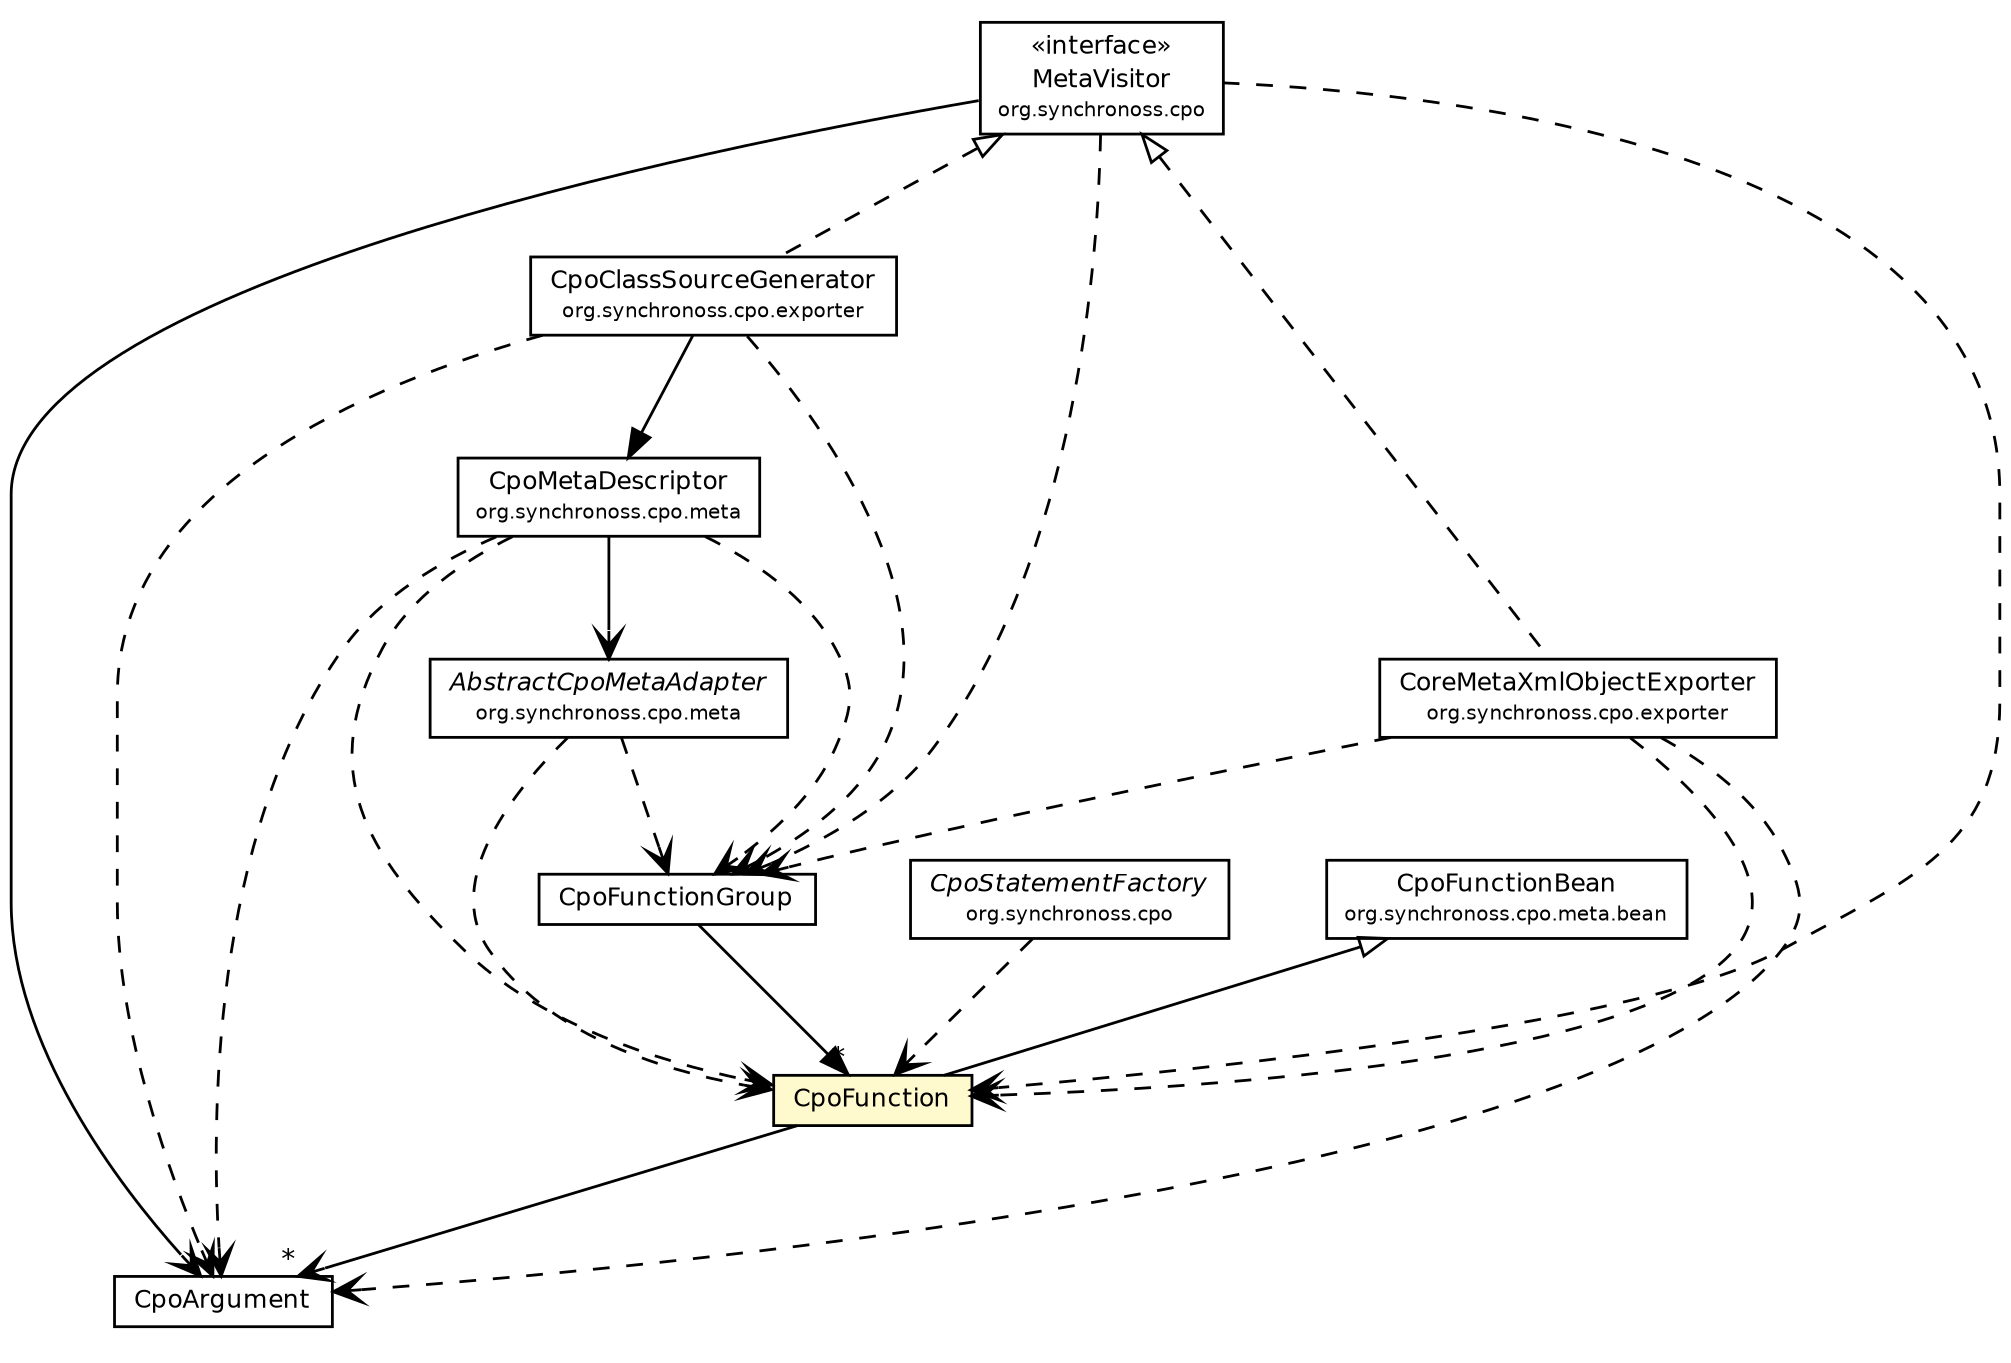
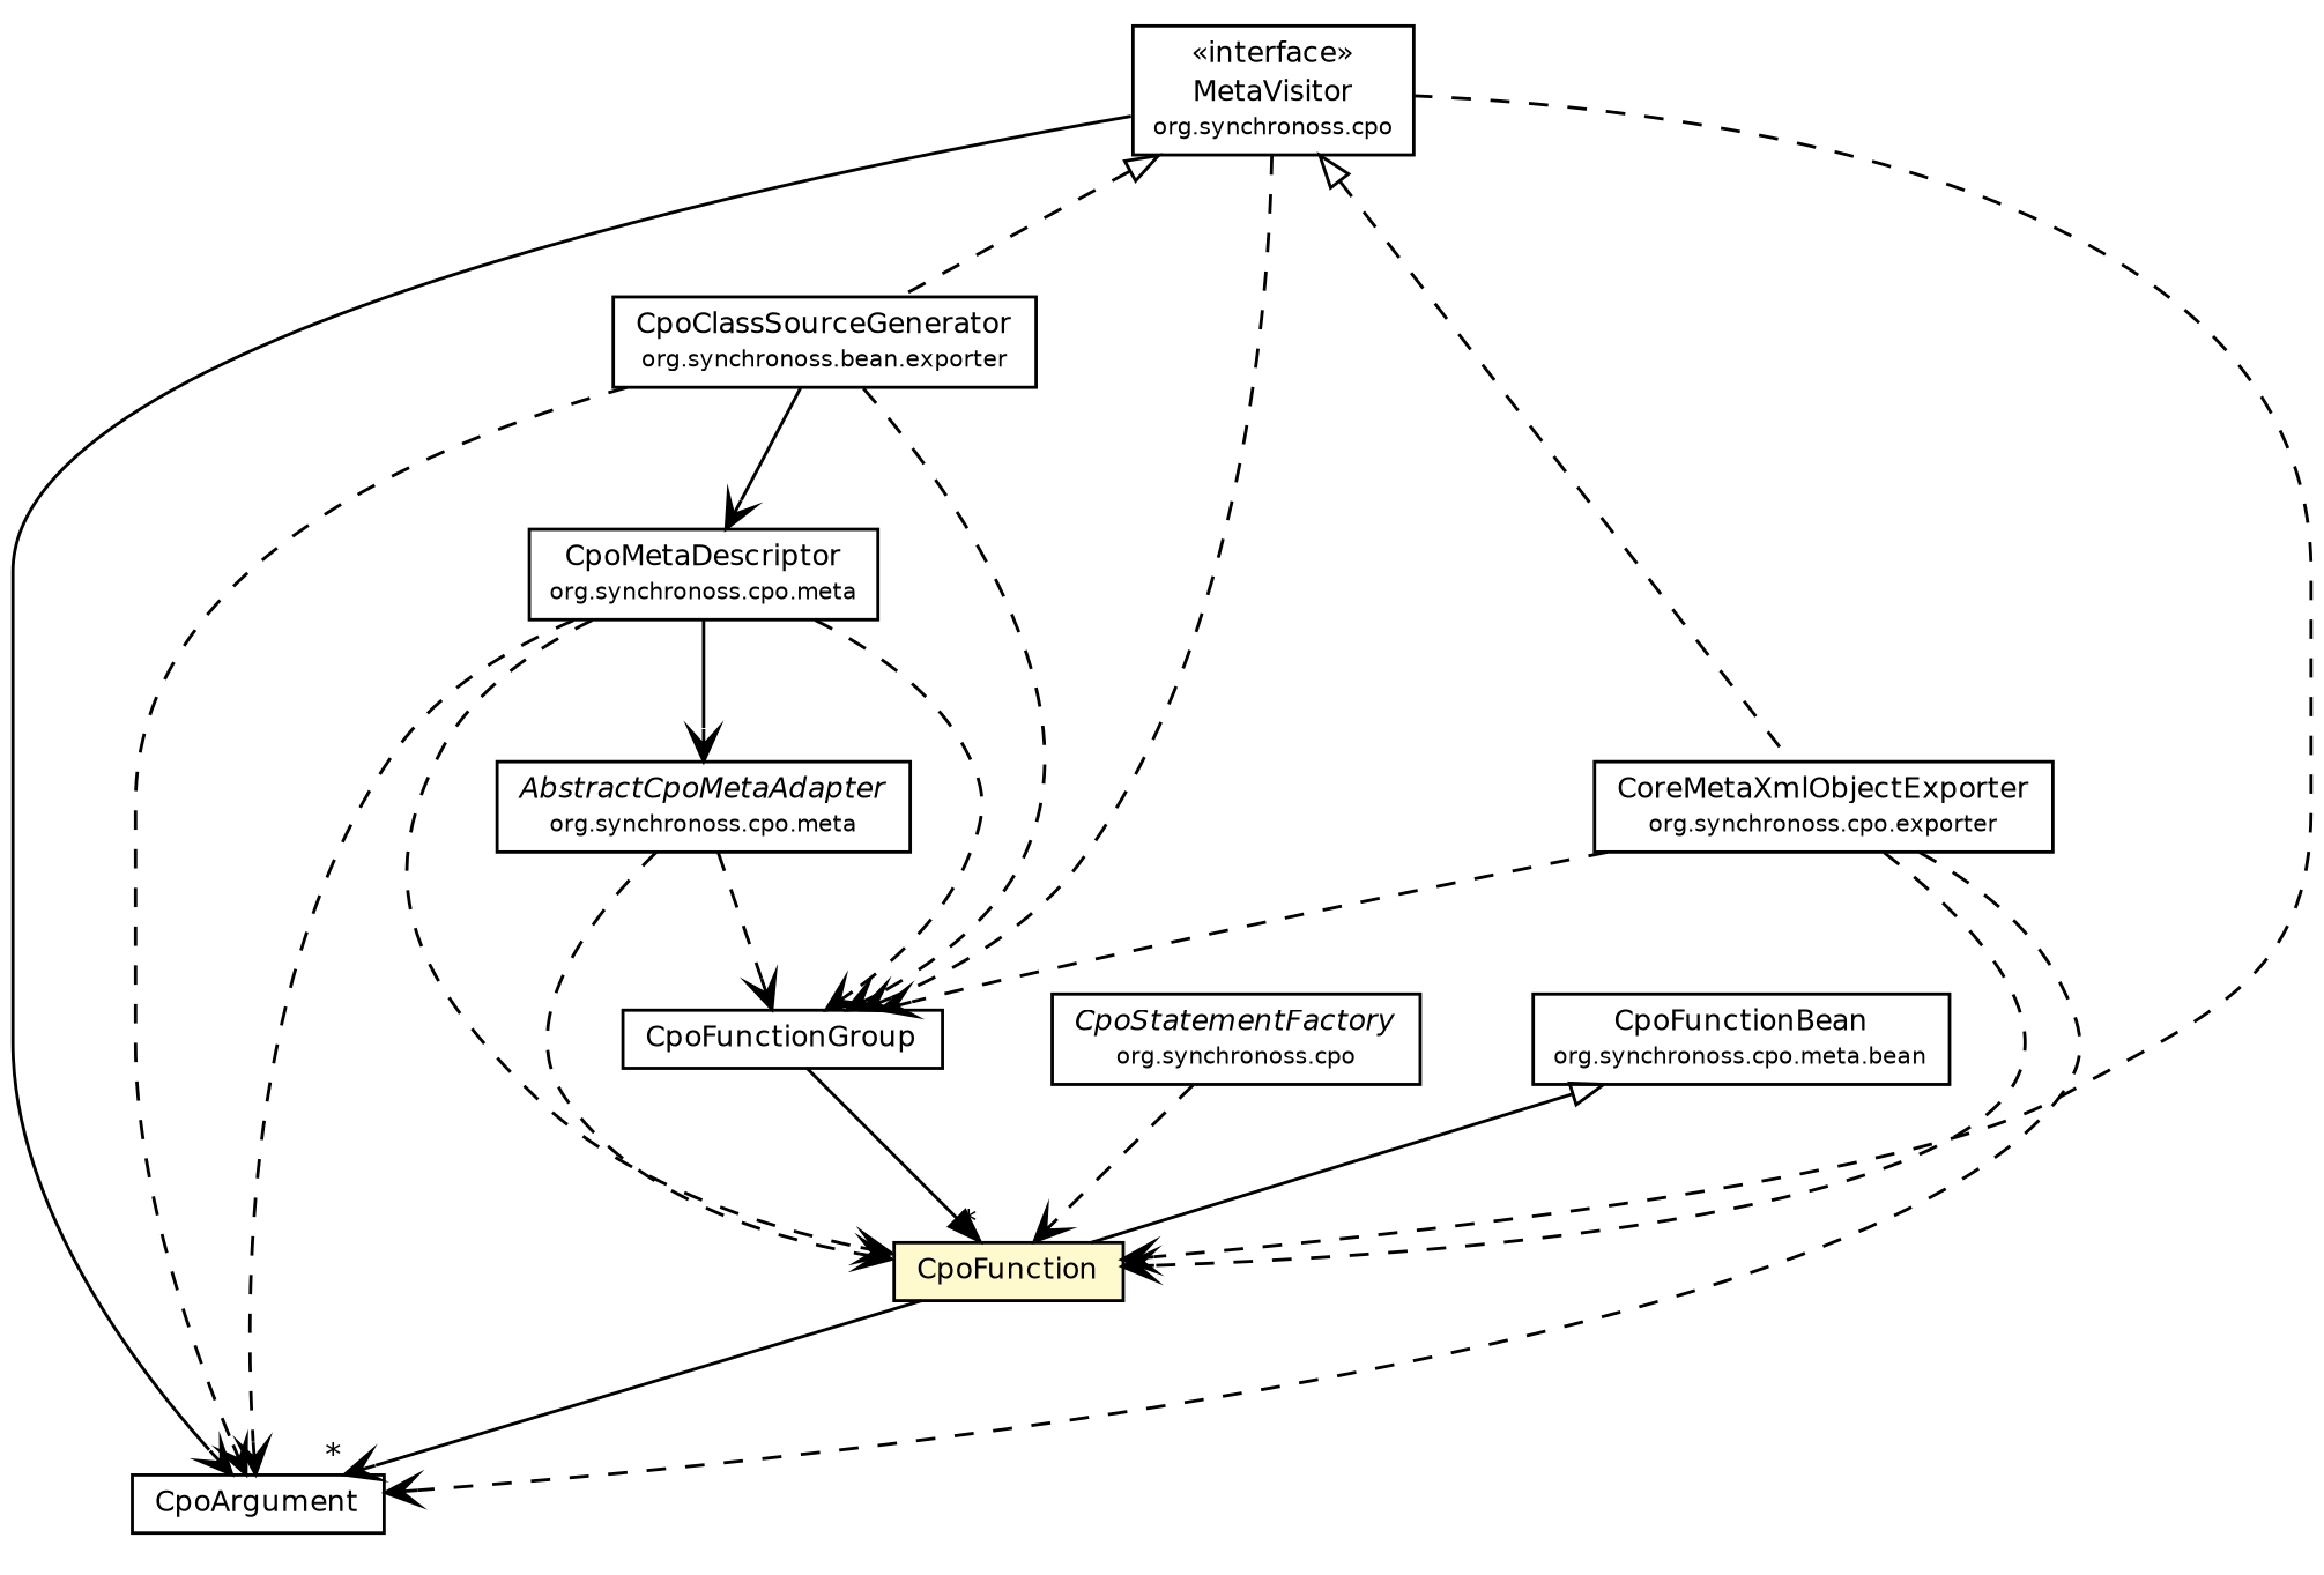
  digraph {
    node [fontcolor=black fontname=Helvetica fontsize=9.0 shape=plaintext]
    edge [fontname=Helvetica fontsize=10.0 headport=p labelfontname=Helvetica labelfontsize=10 style=dashed tailport=p arrowhead=open color=black fontcolor=black]
    n1 [label=<<table border="0" cellborder="1" cellspacing="0" cellpadding="2" port="p" href="../../MetaVisitor.html"> 		<tr><td><table border="0" cellspacing="0" cellpadding="1"> 			<tr><td> &laquo;interface&raquo; </td></tr> 			<tr><td> MetaVisitor </td></tr> 			<tr><td><font point-size="7.0"> org.synchronoss.cpo </font></td></tr> 		</table></td></tr> 		</table>>]
-   n2 [label=<<table border="0" cellborder="1" cellspacing="0" cellpadding="2" port="p" href="../../exporter/CpoClassSourceGenerator.html"> 		<tr><td><table border="0" cellspacing="0" cellpadding="1"> 			<tr><td> CpoClassSourceGenerator </td></tr> 			<tr><td><font point-size="7.0"> org.synchronoss.cpo.exporter </font></td></tr> 		</table></td></tr> 		</table>>]
+   n2 [label=<<table border="0" cellborder="1" cellspacing="0" cellpadding="2" port="p" href="../../exporter/CpoClassSourceGenerator.html"> 		<tr><td><table border="0" cellspacing="0" cellpadding="1"> 			<tr><td> CpoClassSourceGenerator </td></tr> 			<tr><td><font point-size="7.0"> org.synchronoss.bean.exporter </font></td></tr> 		</table></td></tr> 		</table>>]
    n3 [label=<<table border="0" cellborder="1" cellspacing="0" cellpadding="2" port="p" href="../../exporter/CoreMetaXmlObjectExporter.html"> 		<tr><td><table border="0" cellspacing="0" cellpadding="1"> 			<tr><td> CoreMetaXmlObjectExporter </td></tr> 			<tr><td><font point-size="7.0"> org.synchronoss.cpo.exporter </font></td></tr> 		</table></td></tr> 		</table>>]
    n4 [label=<<table border="0" cellborder="1" cellspacing="0" cellpadding="2" port="p" href="./CpoArgument.html"> 		<tr><td><table border="0" cellspacing="0" cellpadding="1"> 			<tr><td> CpoArgument </td></tr> 		</table></td></tr> 		</table>>]
    n5 [label=<<table border="0" cellborder="1" cellspacing="0" cellpadding="2" port="p" href="./CpoFunctionGroup.html"> 		<tr><td><table border="0" cellspacing="0" cellpadding="1"> 			<tr><td> CpoFunctionGroup </td></tr> 		</table></td></tr> 		</table>>]
    n6 [label=<<table border="0" cellborder="1" cellspacing="0" cellpadding="2" port="p" bgcolor="lemonChiffon" href="./CpoFunction.html"> 		<tr><td><table border="0" cellspacing="0" cellpadding="1"> 			<tr><td> CpoFunction </td></tr> 		</table></td></tr> 		</table>>]
    n7 [label=<<table border="0" cellborder="1" cellspacing="0" cellpadding="2" port="p" href="../CpoMetaDescriptor.html"> 		<tr><td><table border="0" cellspacing="0" cellpadding="1"> 			<tr><td> CpoMetaDescriptor </td></tr> 			<tr><td><font point-size="7.0"> org.synchronoss.cpo.meta </font></td></tr> 		</table></td></tr> 		</table>>]
    n8 [label=<<table border="0" cellborder="1" cellspacing="0" cellpadding="2" port="p" href="../../CpoStatementFactory.html"> 		<tr><td><table border="0" cellspacing="0" cellpadding="1"> 			<tr><td><font face="Helvetica-Oblique"> CpoStatementFactory </font></td></tr> 			<tr><td><font point-size="7.0"> org.synchronoss.cpo </font></td></tr> 		</table></td></tr> 		</table>>]
    n9 [label=<<table border="0" cellborder="1" cellspacing="0" cellpadding="2" port="p" href="../AbstractCpoMetaAdapter.html"> 		<tr><td><table border="0" cellspacing="0" cellpadding="1"> 			<tr><td><font face="Helvetica-Oblique"> AbstractCpoMetaAdapter </font></td></tr> 			<tr><td><font point-size="7.0"> org.synchronoss.cpo.meta </font></td></tr> 		</table></td></tr> 		</table>>]
    n10 [label=<<table border="0" cellborder="1" cellspacing="0" cellpadding="2" port="p" href="../bean/CpoFunctionBean.html"> 		<tr><td><table border="0" cellspacing="0" cellpadding="1"> 			<tr><td> CpoFunctionBean </td></tr> 			<tr><td><font point-size="7.0"> org.synchronoss.cpo.meta.bean </font></td></tr> 		</table></td></tr> 		</table>>]
    n1 -> n2 [arrowtail=empty dir=back fontsize=10 arrowhead="" color="" fontcolor=""]
    n1 -> n3 [arrowtail=empty dir=back fontsize=10 arrowhead="" color="" fontcolor=""]
    n1 -> n4 [style=solid]
    n1 -> n5
    n1 -> n6
    n2 -> n4
    n2 -> n5
-   n2 -> n7 [arrowhead=normal style=""]
+   n2 -> n7 [style=""]
    n3 -> n4
    n3 -> n5
    n3 -> n6
    n5 -> n6 [arrowhead=normal headlabel="*" style=""]
    n6 -> n4 [headlabel="*" style=""]
    n7 -> n4
    n7 -> n5
    n7 -> n6
    n7 -> n9 [style=""]
    n8 -> n6
    n9 -> n5
    n9 -> n6
    n10 -> n6 [arrowtail=empty dir=back fontsize=10 style="" arrowhead="" color="" fontcolor=""]
  }
